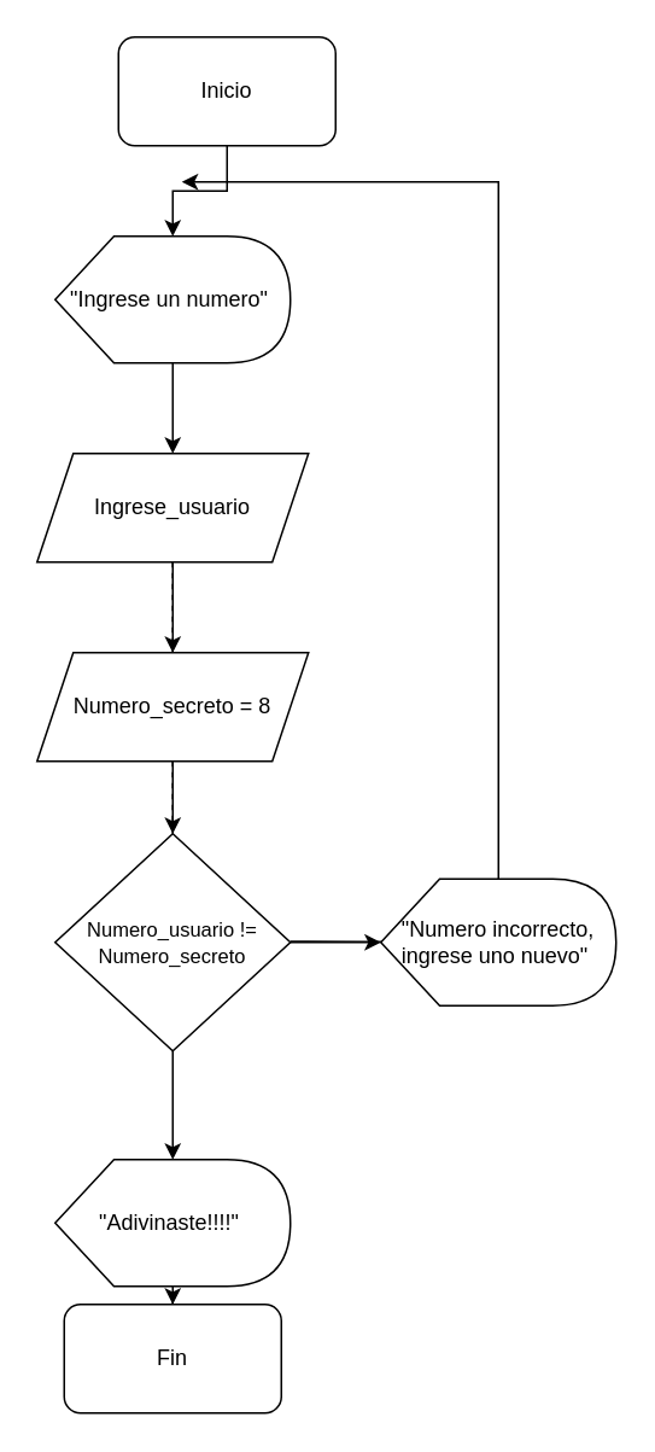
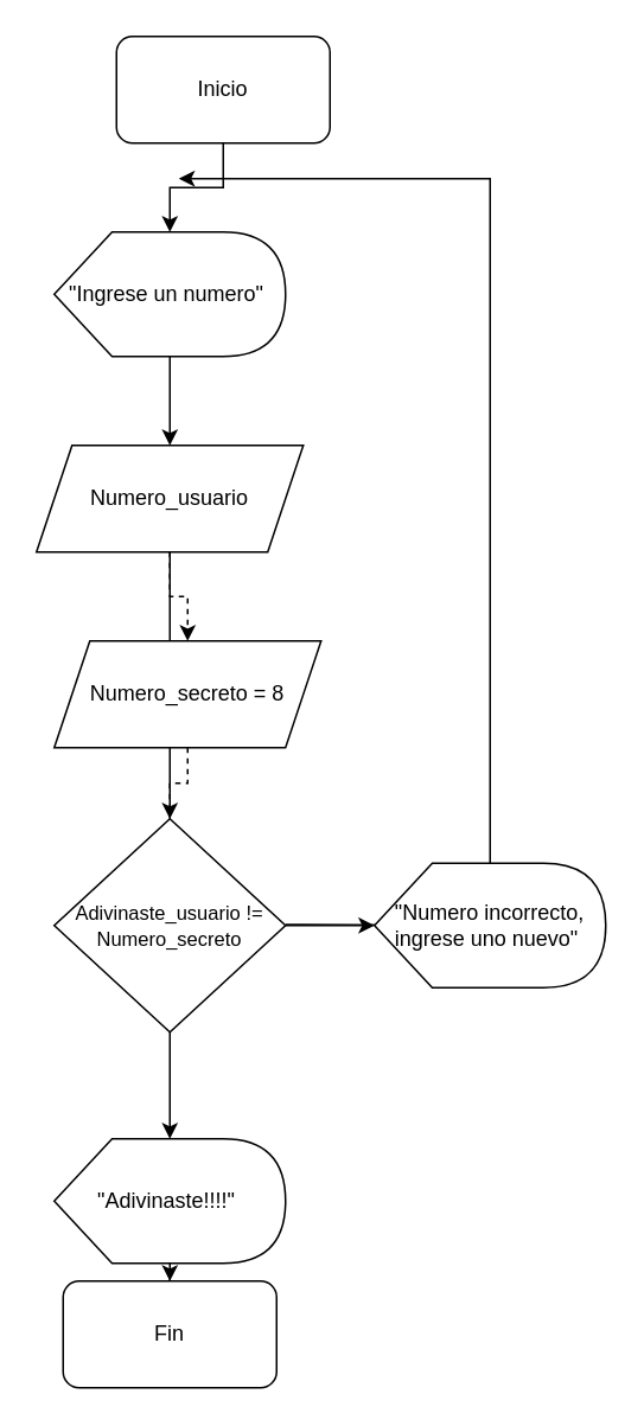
  <mxCell id="0" />
  <mxCell id="1" parent="0" />
  <mxCell id="2" value="" style="edgeStyle=orthogonalEdgeStyle;rounded=0;orthogonalLoop=1;jettySize=auto;html=1;" edge="1" parent="1" source="3" target="5"><mxGeometry relative="1" as="geometry" /></mxCell>
  <mxCell id="3" value="Inicio" style="rounded=1;whiteSpace=wrap;html=1;" parent="1" vertex="1"><mxGeometry x="65" y="20" width="120" height="60" as="geometry" /></mxCell>
  <mxCell id="4" value="" style="edgeStyle=orthogonalEdgeStyle;rounded=0;orthogonalLoop=1;jettySize=auto;html=1;" edge="1" parent="1" source="5" target="8"><mxGeometry relative="1" as="geometry" /></mxCell>
  <mxCell id="5" value="&quot;Ingrese un numero&quot;&amp;nbsp;" style="shape=display;whiteSpace=wrap;html=1;" parent="1" vertex="1"><mxGeometry x="30" y="130" width="130" height="70" as="geometry" /></mxCell>
  <mxCell id="6" style="edgeStyle=orthogonalEdgeStyle;rounded=0;orthogonalLoop=1;jettySize=auto;html=1;exitX=0.5;exitY=1;exitDx=0;exitDy=0;" parent="1" source="3" target="3" edge="1"><mxGeometry relative="1" as="geometry" /></mxCell>
  <mxCell id="7" value="" style="edgeStyle=orthogonalEdgeStyle;rounded=0;orthogonalLoop=1;jettySize=auto;html=1;dashed=1;" edge="1" parent="1" source="8" target="15"><mxGeometry relative="1" as="geometry" /></mxCell>
- <mxCell id="8" value="Ingrese_usuario" style="shape=parallelogram;perimeter=parallelogramPerimeter;whiteSpace=wrap;html=1;fixedSize=1;" parent="1" vertex="1"><mxGeometry x="20" y="250" width="150" height="60" as="geometry" /></mxCell>
+ <mxCell id="8" value="Numero_usuario" style="shape=parallelogram;perimeter=parallelogramPerimeter;whiteSpace=wrap;html=1;fixedSize=1;" parent="1" vertex="1"><mxGeometry x="20" y="250" width="150" height="60" as="geometry" /></mxCell>
  <mxCell id="9" value="" style="edgeStyle=orthogonalEdgeStyle;rounded=0;orthogonalLoop=1;jettySize=auto;html=1;" edge="1" parent="1" source="11" target="17"><mxGeometry relative="1" as="geometry" /></mxCell>
  <mxCell id="10" value="" style="edgeStyle=orthogonalEdgeStyle;rounded=0;orthogonalLoop=1;jettySize=auto;html=1;" edge="1" parent="1" source="11" target="19"><mxGeometry relative="1" as="geometry" /></mxCell>
- <mxCell id="11" value="&lt;font style=&quot;font-size: 11px;&quot;&gt;Numero_usuario != Numero_secreto&lt;/font&gt;" style="rhombus;whiteSpace=wrap;html=1;" parent="1" vertex="1"><mxGeometry x="30" y="460" width="130" height="120" as="geometry" /></mxCell>
+ <mxCell id="11" value="&lt;font style=&quot;font-size: 11px;&quot;&gt;Adivinaste_usuario != Numero_secreto&lt;/font&gt;" style="rhombus;whiteSpace=wrap;html=1;" parent="1" vertex="1"><mxGeometry x="30" y="460" width="130" height="120" as="geometry" /></mxCell>
  <mxCell id="12" value="" style="endArrow=none;html=1;rounded=0;exitX=0.5;exitY=0;exitDx=0;exitDy=0;" parent="1" source="11" edge="1"><mxGeometry width="50" height="50" relative="1" as="geometry"><mxPoint x="45" y="360" as="sourcePoint" /><mxPoint x="95" y="310" as="targetPoint" /></mxGeometry></mxCell>
  <mxCell id="13" value="" style="endArrow=none;html=1;rounded=0;" parent="1" edge="1"><mxGeometry width="50" height="50" relative="1" as="geometry"><mxPoint x="160" y="519.5" as="sourcePoint" /><mxPoint x="270" y="520" as="targetPoint" /></mxGeometry></mxCell>
  <mxCell id="14" value="" style="edgeStyle=orthogonalEdgeStyle;rounded=0;orthogonalLoop=1;jettySize=auto;html=1;dashed=1;" edge="1" parent="1" source="15" target="11"><mxGeometry relative="1" as="geometry" /></mxCell>
- <mxCell id="15" value="Numero_secreto = 8" style="shape=parallelogram;perimeter=parallelogramPerimeter;whiteSpace=wrap;html=1;fixedSize=1;" parent="1" vertex="1"><mxGeometry x="20" y="360" width="150" height="60" as="geometry" /></mxCell>
+ <mxCell id="15" value="Numero_secreto = 8" style="shape=parallelogram;perimeter=parallelogramPerimeter;whiteSpace=wrap;html=1;fixedSize=1;" parent="1" vertex="1"><mxGeometry x="30" y="360" width="150" height="60" as="geometry" /></mxCell>
  <mxCell id="16" style="edgeStyle=orthogonalEdgeStyle;rounded=0;orthogonalLoop=1;jettySize=auto;html=1;" edge="1" parent="1" source="17"><mxGeometry relative="1" as="geometry"><mxPoint x="100" y="100" as="targetPoint" /><Array as="points"><mxPoint x="275" y="100" /></Array></mxGeometry></mxCell>
  <mxCell id="17" value="&quot;Numero incorrecto, ingrese uno nuevo&quot;&amp;nbsp;" style="shape=display;whiteSpace=wrap;html=1;" parent="1" vertex="1"><mxGeometry x="210" y="485" width="130" height="70" as="geometry" /></mxCell>
  <mxCell id="18" value="" style="edgeStyle=orthogonalEdgeStyle;rounded=0;orthogonalLoop=1;jettySize=auto;html=1;" edge="1" parent="1" source="19" target="20"><mxGeometry relative="1" as="geometry" /></mxCell>
  <mxCell id="19" value="&quot;Adivinaste!!!!&quot;&amp;nbsp;" style="shape=display;whiteSpace=wrap;html=1;" parent="1" vertex="1"><mxGeometry x="30" y="640" width="130" height="70" as="geometry" /></mxCell>
  <mxCell id="20" value="Fin" style="rounded=1;whiteSpace=wrap;html=1;" parent="1" vertex="1"><mxGeometry x="35" y="720" width="120" height="60" as="geometry" /></mxCell>
